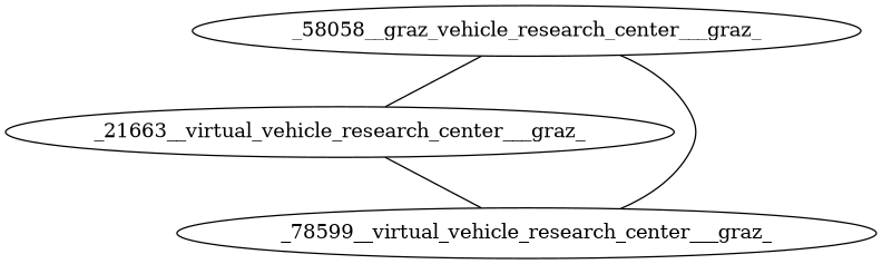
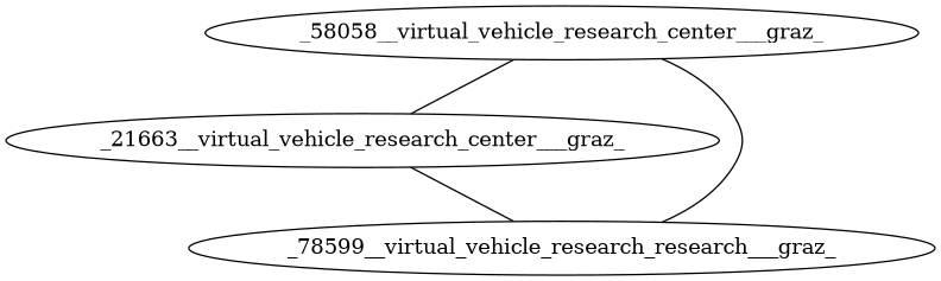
  graph {
    n1 [label=_21663__virtual_vehicle_research_center___graz_]
-   _78599__virtual_vehicle_research_center___graz_
-   _58058__virtual_vehicle_research_center___graz_ [label=_58058__graz_vehicle_research_center___graz_]
+   _78599__virtual_vehicle_research_center___graz_ [label=_78599__virtual_vehicle_research_research___graz_]
+   _58058__virtual_vehicle_research_center___graz_
    n1 -- _78599__virtual_vehicle_research_center___graz_
    _58058__virtual_vehicle_research_center___graz_ -- n1
    _58058__virtual_vehicle_research_center___graz_ -- _78599__virtual_vehicle_research_center___graz_
  }
